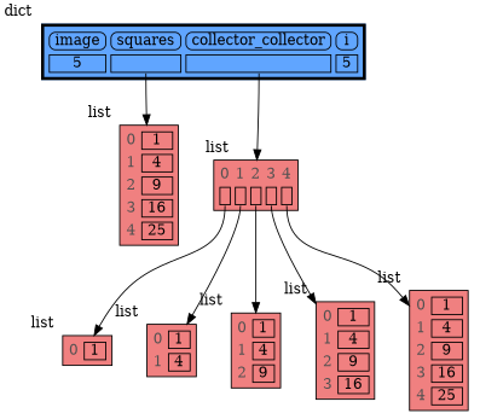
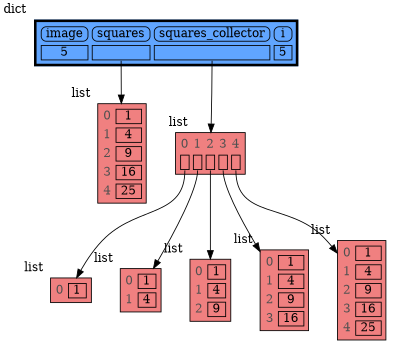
  digraph {
    node [shape=plaintext xlabel=list]
    edge [style=solid headport=table]
    n1 [label=< <TABLE BORDER="1" CELLBORDER="1" CELLSPACING="5" CELLPADDING="0" BGCOLOR="lightcoral" PORT="table">     <TR><TD BORDER="0"><font color="#505050">0</font></TD><TD BORDER="1"> 1 </TD></TR>     <TR><TD BORDER="0"><font color="#505050">1</font></TD><TD BORDER="1"> 4 </TD></TR>     <TR><TD BORDER="0"><font color="#505050">2</font></TD><TD BORDER="1"> 9 </TD></TR>     <TR><TD BORDER="0"><font color="#505050">3</font></TD><TD BORDER="1"> 16 </TD></TR>     <TR><TD BORDER="0"><font color="#505050">4</font></TD><TD BORDER="1"> 25 </TD></TR> </TABLE> >]
    n2 [label=< <TABLE BORDER="1" CELLBORDER="1" CELLSPACING="5" CELLPADDING="0" BGCOLOR="lightcoral" PORT="table">     <TR><TD BORDER="0"><font color="#505050">0</font></TD><TD BORDER="0"><font color="#505050">1</font></TD><TD BORDER="0"><font color="#505050">2</font></TD><TD BORDER="0"><font color="#505050">3</font></TD><TD BORDER="0"><font color="#505050">4</font></TD></TR>     <TR><TD BORDER="1" PORT="ref0"> </TD><TD BORDER="1" PORT="ref1"> </TD><TD BORDER="1" PORT="ref2"> </TD><TD BORDER="1" PORT="ref3"> </TD><TD BORDER="1" PORT="ref4"> </TD></TR> </TABLE> >]
    n3 [label=< <TABLE BORDER="1" CELLBORDER="1" CELLSPACING="5" CELLPADDING="0" BGCOLOR="lightcoral" PORT="table">     <TR><TD BORDER="0"><font color="#505050">0</font></TD><TD BORDER="1"> 1 </TD></TR> </TABLE> >]
    n4 [label=< <TABLE BORDER="1" CELLBORDER="1" CELLSPACING="5" CELLPADDING="0" BGCOLOR="lightcoral" PORT="table">     <TR><TD BORDER="0"><font color="#505050">0</font></TD><TD BORDER="1"> 1 </TD></TR>     <TR><TD BORDER="0"><font color="#505050">1</font></TD><TD BORDER="1"> 4 </TD></TR> </TABLE> >]
    n5 [label=< <TABLE BORDER="1" CELLBORDER="1" CELLSPACING="5" CELLPADDING="0" BGCOLOR="lightcoral" PORT="table">     <TR><TD BORDER="0"><font color="#505050">0</font></TD><TD BORDER="1"> 1 </TD></TR>     <TR><TD BORDER="0"><font color="#505050">1</font></TD><TD BORDER="1"> 4 </TD></TR>     <TR><TD BORDER="0"><font color="#505050">2</font></TD><TD BORDER="1"> 9 </TD></TR> </TABLE> >]
    n6 [label=< <TABLE BORDER="1" CELLBORDER="1" CELLSPACING="5" CELLPADDING="0" BGCOLOR="lightcoral" PORT="table">     <TR><TD BORDER="0"><font color="#505050">0</font></TD><TD BORDER="1"> 1 </TD></TR>     <TR><TD BORDER="0"><font color="#505050">1</font></TD><TD BORDER="1"> 4 </TD></TR>     <TR><TD BORDER="0"><font color="#505050">2</font></TD><TD BORDER="1"> 9 </TD></TR>     <TR><TD BORDER="0"><font color="#505050">3</font></TD><TD BORDER="1"> 16 </TD></TR> </TABLE> >]
    n7 [label=< <TABLE BORDER="1" CELLBORDER="1" CELLSPACING="5" CELLPADDING="0" BGCOLOR="lightcoral" PORT="table">     <TR><TD BORDER="0"><font color="#505050">0</font></TD><TD BORDER="1"> 1 </TD></TR>     <TR><TD BORDER="0"><font color="#505050">1</font></TD><TD BORDER="1"> 4 </TD></TR>     <TR><TD BORDER="0"><font color="#505050">2</font></TD><TD BORDER="1"> 9 </TD></TR>     <TR><TD BORDER="0"><font color="#505050">3</font></TD><TD BORDER="1"> 16 </TD></TR>     <TR><TD BORDER="0"><font color="#505050">4</font></TD><TD BORDER="1"> 25 </TD></TR> </TABLE> >]
-   n8 [label=< <TABLE BORDER="3" CELLBORDER="1" CELLSPACING="5" CELLPADDING="0" BGCOLOR="#60a5ff" PORT="table">     <TR><TD BORDER="1" STYLE="ROUNDED"> image </TD><TD BORDER="1" STYLE="ROUNDED"> squares </TD><TD BORDER="1" STYLE="ROUNDED"> collector_collector </TD><TD BORDER="1" STYLE="ROUNDED"> i </TD></TR>     <TR><TD BORDER="1"> 5 </TD><TD BORDER="1" PORT="ref0"> </TD><TD BORDER="1" PORT="ref1"> </TD><TD BORDER="1"> 5 </TD></TR> </TABLE> > xlabel=dict]
+   n8 [label=< <TABLE BORDER="3" CELLBORDER="1" CELLSPACING="5" CELLPADDING="0" BGCOLOR="#60a5ff" PORT="table">     <TR><TD BORDER="1" STYLE="ROUNDED"> image </TD><TD BORDER="1" STYLE="ROUNDED"> squares </TD><TD BORDER="1" STYLE="ROUNDED"> squares_collector </TD><TD BORDER="1" STYLE="ROUNDED"> i </TD></TR>     <TR><TD BORDER="1"> 5 </TD><TD BORDER="1" PORT="ref0"> </TD><TD BORDER="1" PORT="ref1"> </TD><TD BORDER="1"> 5 </TD></TR> </TABLE> > xlabel=dict]
    subgraph sub_1 {
      rank=same
      n1
      n2
    }
    subgraph sub_2 {
      rank=same
      n3
      n4
      n5
      n6
      n7
    }
    n1 -> n2 [style=invis weight=10 headport=""]
    n2 -> n3 [tailport=ref0]
    n2 -> n4 [tailport=ref1]
    n2 -> n5 [tailport=ref2]
    n2 -> n6 [tailport=ref3]
    n2 -> n7 [tailport=ref4]
    n3 -> n4 [style=invis weight=10 headport=""]
    n4 -> n5 [style=invis weight=10 headport=""]
    n5 -> n6 [style=invis weight=10 headport=""]
    n6 -> n7 [style=invis weight=10 headport=""]
    n8 -> n1 [tailport=ref0]
    n8 -> n2 [tailport=ref1]
  }
